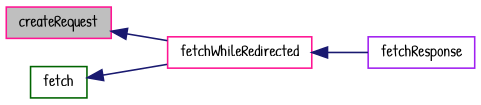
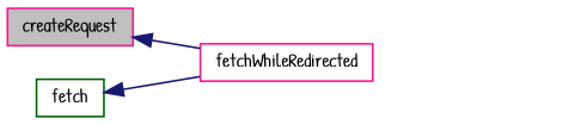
  digraph {
    fontname="Patrick Hand"
    rankdir=LR
    node [color=deeppink fillcolor=white fontname="Patrick Hand" fontsize=10 shape=record style=filled]
    edge [color=midnightblue dir=back fontname="Patrick Hand" fontsize=10 labelfontname=Helvetica labelfontsize=10 style=solid]
    n1 [fillcolor=grey75 fontcolor=black height=0.2 label=createRequest width=0.4]
    n2 [height=0.2 label=fetchWhileRedirected width=0.4]
    n3 [color=darkgreen height=0.2 label=fetch width=0.4]
-   n4 [color=purple height=0.2 label=fetchResponse width=0.4]
    n1 -> n2
-   n2 -> n4
    n3 -> n2
  }
